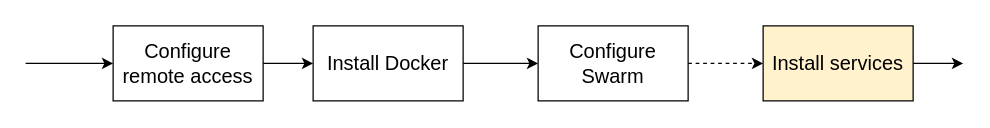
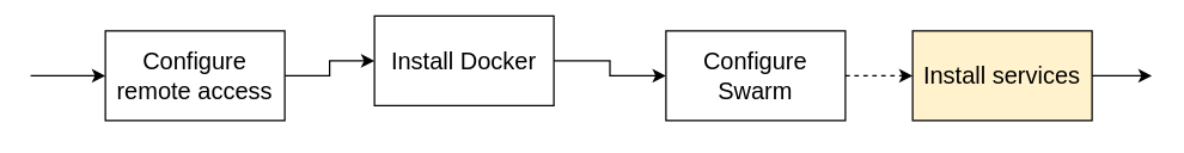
  <mxCell id="0" />
  <mxCell id="1" parent="0" />
  <mxCell id="2" style="edgeStyle=orthogonalEdgeStyle;rounded=0;orthogonalLoop=1;jettySize=auto;html=1;exitX=1;exitY=0.5;exitDx=0;exitDy=0;entryX=0;entryY=0.5;entryDx=0;entryDy=0;fontColor=#FFFFFF;" edge="1" parent="1" source="3" target="5"><mxGeometry relative="1" as="geometry" /></mxCell>
- <mxCell id="3" value="&lt;font color=&quot;#000000&quot; style=&quot;font-size: 16px&quot;&gt;Configure remote access&lt;/font&gt;" style="rounded=0;whiteSpace=wrap;html=1;fontColor=#FFFFFF;" vertex="1" parent="1"><mxGeometry x="90" y="20" width="120" height="60" as="geometry" /></mxCell>
+ <mxCell id="3" value="&lt;font color=&quot;#000000&quot; style=&quot;font-size: 16px&quot;&gt;Configure remote access&lt;/font&gt;" style="rounded=0;whiteSpace=wrap;html=1;fontColor=#FFFFFF;" vertex="1" parent="1"><mxGeometry x="70" y="20" width="120" height="60" as="geometry" /></mxCell>
  <mxCell id="4" style="edgeStyle=orthogonalEdgeStyle;rounded=0;orthogonalLoop=1;jettySize=auto;html=1;exitX=1;exitY=0.5;exitDx=0;exitDy=0;entryX=0;entryY=0.5;entryDx=0;entryDy=0;fontColor=#FFFFFF;" edge="1" parent="1" source="5" target="7"><mxGeometry relative="1" as="geometry" /></mxCell>
- <mxCell id="5" value="&lt;font color=&quot;#000000&quot; style=&quot;font-size: 16px&quot;&gt;Install Docker&lt;/font&gt;" style="rounded=0;whiteSpace=wrap;html=1;fontColor=#FFFFFF;" vertex="1" parent="1"><mxGeometry x="250" y="20" width="120" height="60" as="geometry" /></mxCell>
+ <mxCell id="5" value="&lt;font color=&quot;#000000&quot; style=&quot;font-size: 16px&quot;&gt;Install Docker&lt;/font&gt;" style="rounded=0;whiteSpace=wrap;html=1;fontColor=#FFFFFF;" vertex="1" parent="1"><mxGeometry x="250" y="10" width="120" height="60" as="geometry" /></mxCell>
  <mxCell id="6" style="edgeStyle=orthogonalEdgeStyle;rounded=0;orthogonalLoop=1;jettySize=auto;html=1;exitX=1;exitY=0.5;exitDx=0;exitDy=0;fontColor=#FFFFFF;dashed=1;" edge="1" parent="1" source="7" target="9"><mxGeometry relative="1" as="geometry" /></mxCell>
- <mxCell id="7" value="&lt;font color=&quot;#000000&quot; style=&quot;font-size: 16px&quot;&gt;Configure Swarm&lt;/font&gt;" style="rounded=0;whiteSpace=wrap;html=1;fontColor=#FFFFFF;" vertex="1" parent="1"><mxGeometry x="430" y="20" width="120" height="60" as="geometry" /></mxCell>
+ <mxCell id="7" value="&lt;font color=&quot;#000000&quot; style=&quot;font-size: 16px&quot;&gt;Configure Swarm&lt;/font&gt;" style="rounded=0;whiteSpace=wrap;html=1;fontColor=#FFFFFF;" vertex="1" parent="1"><mxGeometry x="445" y="20" width="120" height="60" as="geometry" /></mxCell>
  <mxCell id="8" style="edgeStyle=orthogonalEdgeStyle;rounded=0;orthogonalLoop=1;jettySize=auto;html=1;exitX=1;exitY=0.5;exitDx=0;exitDy=0;fontColor=#FFFFFF;" edge="1" parent="1" source="9"><mxGeometry relative="1" as="geometry"><mxPoint x="770" y="50" as="targetPoint" /></mxGeometry></mxCell>
  <mxCell id="9" value="&lt;font color=&quot;#000000&quot; style=&quot;font-size: 16px&quot;&gt;Install services&lt;/font&gt;" style="rounded=0;whiteSpace=wrap;html=1;fontColor=#FFFFFF;fillColor=#fff2cc;" vertex="1" parent="1"><mxGeometry x="610" y="20" width="120" height="60" as="geometry" /></mxCell>
  <mxCell id="10" value="" style="endArrow=classic;html=1;fontColor=#FFFFFF;entryX=0;entryY=0.5;entryDx=0;entryDy=0;" edge="1" parent="1" target="3"><mxGeometry width="50" height="50" relative="1" as="geometry"><mxPoint x="20" y="50" as="sourcePoint" /><mxPoint x="50" y="30" as="targetPoint" /></mxGeometry></mxCell>
